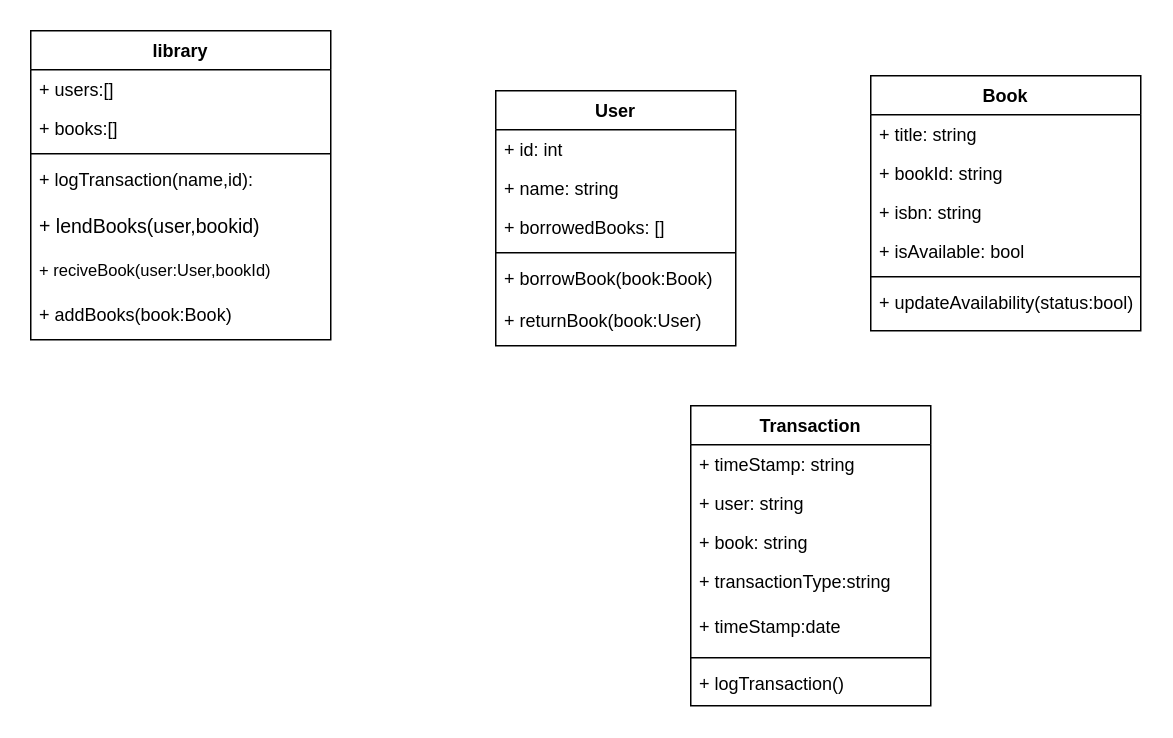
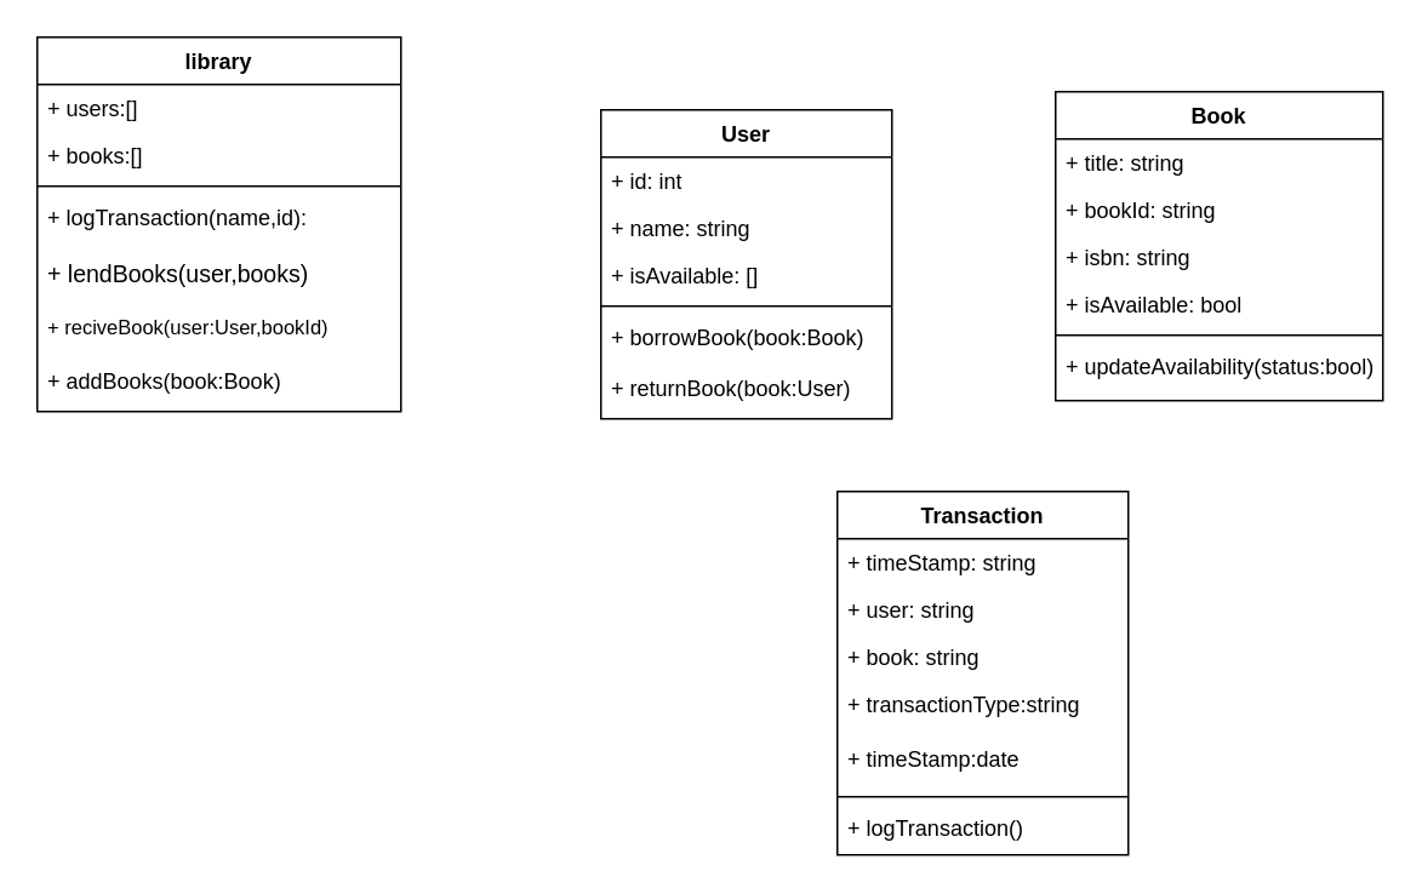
  <mxCell id="0" />
  <mxCell id="1" parent="0" />
  <mxCell id="2" value="library" style="swimlane;fontStyle=1;align=center;verticalAlign=top;childLayout=stackLayout;horizontal=1;startSize=26;horizontalStack=0;resizeParent=1;resizeParentMax=0;resizeLast=0;collapsible=1;marginBottom=0;whiteSpace=wrap;html=1;" vertex="1" parent="1"><mxGeometry x="20" y="20" width="200" height="206" as="geometry" /></mxCell>
  <mxCell id="3" value="+ users:[]" style="text;strokeColor=none;fillColor=none;align=left;verticalAlign=top;spacingLeft=4;spacingRight=4;overflow=hidden;rotatable=0;points=[[0,0.5],[1,0.5]];portConstraint=eastwest;whiteSpace=wrap;html=1;" vertex="1" parent="2"><mxGeometry y="26" width="200" height="26" as="geometry" /></mxCell>
  <mxCell id="4" value="+ books:[]" style="text;strokeColor=none;fillColor=none;align=left;verticalAlign=top;spacingLeft=4;spacingRight=4;overflow=hidden;rotatable=0;points=[[0,0.5],[1,0.5]];portConstraint=eastwest;whiteSpace=wrap;html=1;" vertex="1" parent="2"><mxGeometry y="52" width="200" height="26" as="geometry" /></mxCell>
  <mxCell id="5" value="" style="line;strokeWidth=1;fillColor=none;align=left;verticalAlign=middle;spacingTop=-1;spacingLeft=3;spacingRight=3;rotatable=0;labelPosition=right;points=[];portConstraint=eastwest;strokeColor=inherit;" vertex="1" parent="2"><mxGeometry y="78" width="200" height="8" as="geometry" /></mxCell>
  <mxCell id="6" value="+ logTransaction(name,id):&amp;nbsp;" style="text;strokeColor=none;fillColor=none;align=left;verticalAlign=top;spacingLeft=4;spacingRight=4;overflow=hidden;rotatable=0;points=[[0,0.5],[1,0.5]];portConstraint=eastwest;whiteSpace=wrap;html=1;" vertex="1" parent="2"><mxGeometry y="86" width="200" height="30" as="geometry" /></mxCell>
- <mxCell id="7" value="&lt;font style=&quot;font-size: 13px;&quot;&gt;+ lendBooks(user,bookid)&lt;/font&gt;" style="text;strokeColor=none;fillColor=none;align=left;verticalAlign=top;spacingLeft=4;spacingRight=4;overflow=hidden;rotatable=0;points=[[0,0.5],[1,0.5]];portConstraint=eastwest;whiteSpace=wrap;html=1;" vertex="1" parent="2"><mxGeometry y="116" width="200" height="30" as="geometry" /></mxCell>
+ <mxCell id="7" value="&lt;font style=&quot;font-size: 13px;&quot;&gt;+ lendBooks(user,books)&lt;/font&gt;" style="text;strokeColor=none;fillColor=none;align=left;verticalAlign=top;spacingLeft=4;spacingRight=4;overflow=hidden;rotatable=0;points=[[0,0.5],[1,0.5]];portConstraint=eastwest;whiteSpace=wrap;html=1;" vertex="1" parent="2"><mxGeometry y="116" width="200" height="30" as="geometry" /></mxCell>
  <mxCell id="8" value="&lt;font style=&quot;font-size: 11px;&quot;&gt;+ reciveBook(user:User,bookId)&amp;nbsp;&lt;/font&gt;" style="text;strokeColor=none;fillColor=none;align=left;verticalAlign=top;spacingLeft=4;spacingRight=4;overflow=hidden;rotatable=0;points=[[0,0.5],[1,0.5]];portConstraint=eastwest;whiteSpace=wrap;html=1;" vertex="1" parent="2"><mxGeometry y="146" width="200" height="30" as="geometry" /></mxCell>
  <mxCell id="9" value="+ addBooks(book:Book)&amp;nbsp;" style="text;strokeColor=none;fillColor=none;align=left;verticalAlign=top;spacingLeft=4;spacingRight=4;overflow=hidden;rotatable=0;points=[[0,0.5],[1,0.5]];portConstraint=eastwest;whiteSpace=wrap;html=1;" vertex="1" parent="2"><mxGeometry y="176" width="200" height="30" as="geometry" /></mxCell>
  <mxCell id="10" value="Book" style="swimlane;fontStyle=1;align=center;verticalAlign=top;childLayout=stackLayout;horizontal=1;startSize=26;horizontalStack=0;resizeParent=1;resizeParentMax=0;resizeLast=0;collapsible=1;marginBottom=0;whiteSpace=wrap;html=1;" vertex="1" parent="1"><mxGeometry x="580" y="50" width="180" height="170" as="geometry" /></mxCell>
  <mxCell id="11" value="+ title: string" style="text;strokeColor=none;fillColor=none;align=left;verticalAlign=top;spacingLeft=4;spacingRight=4;overflow=hidden;rotatable=0;points=[[0,0.5],[1,0.5]];portConstraint=eastwest;whiteSpace=wrap;html=1;" vertex="1" parent="10"><mxGeometry y="26" width="180" height="26" as="geometry" /></mxCell>
  <mxCell id="12" value="+ bookId: string" style="text;strokeColor=none;fillColor=none;align=left;verticalAlign=top;spacingLeft=4;spacingRight=4;overflow=hidden;rotatable=0;points=[[0,0.5],[1,0.5]];portConstraint=eastwest;whiteSpace=wrap;html=1;" vertex="1" parent="10"><mxGeometry y="52" width="180" height="26" as="geometry" /></mxCell>
  <mxCell id="13" value="+ isbn: string" style="text;strokeColor=none;fillColor=none;align=left;verticalAlign=top;spacingLeft=4;spacingRight=4;overflow=hidden;rotatable=0;points=[[0,0.5],[1,0.5]];portConstraint=eastwest;whiteSpace=wrap;html=1;" vertex="1" parent="10"><mxGeometry y="78" width="180" height="26" as="geometry" /></mxCell>
  <mxCell id="14" value="+ isAvailable: bool" style="text;strokeColor=none;fillColor=none;align=left;verticalAlign=top;spacingLeft=4;spacingRight=4;overflow=hidden;rotatable=0;points=[[0,0.5],[1,0.5]];portConstraint=eastwest;whiteSpace=wrap;html=1;" vertex="1" parent="10"><mxGeometry y="104" width="180" height="26" as="geometry" /></mxCell>
  <mxCell id="15" value="" style="line;strokeWidth=1;fillColor=none;align=left;verticalAlign=middle;spacingTop=-1;spacingLeft=3;spacingRight=3;rotatable=0;labelPosition=right;points=[];portConstraint=eastwest;strokeColor=inherit;" vertex="1" parent="10"><mxGeometry y="130" width="180" height="8" as="geometry" /></mxCell>
  <mxCell id="16" value="+ updateAvailability(status:bool)" style="text;strokeColor=none;fillColor=none;align=left;verticalAlign=top;spacingLeft=4;spacingRight=4;overflow=hidden;rotatable=0;points=[[0,0.5],[1,0.5]];portConstraint=eastwest;whiteSpace=wrap;html=1;" vertex="1" parent="10"><mxGeometry y="138" width="180" height="32" as="geometry" /></mxCell>
  <mxCell id="17" value="User" style="swimlane;fontStyle=1;align=center;verticalAlign=top;childLayout=stackLayout;horizontal=1;startSize=26;horizontalStack=0;resizeParent=1;resizeParentMax=0;resizeLast=0;collapsible=1;marginBottom=0;whiteSpace=wrap;html=1;" vertex="1" parent="1"><mxGeometry x="330" y="60" width="160" height="170" as="geometry" /></mxCell>
  <mxCell id="18" value="+ id: int&lt;div&gt;&amp;nbsp;&lt;/div&gt;" style="text;strokeColor=none;fillColor=none;align=left;verticalAlign=top;spacingLeft=4;spacingRight=4;overflow=hidden;rotatable=0;points=[[0,0.5],[1,0.5]];portConstraint=eastwest;whiteSpace=wrap;html=1;" vertex="1" parent="17"><mxGeometry y="26" width="160" height="26" as="geometry" /></mxCell>
  <mxCell id="19" value="+ name: string&lt;div&gt;&amp;nbsp;&lt;/div&gt;" style="text;strokeColor=none;fillColor=none;align=left;verticalAlign=top;spacingLeft=4;spacingRight=4;overflow=hidden;rotatable=0;points=[[0,0.5],[1,0.5]];portConstraint=eastwest;whiteSpace=wrap;html=1;" vertex="1" parent="17"><mxGeometry y="52" width="160" height="26" as="geometry" /></mxCell>
- <mxCell id="20" value="+ borrowedBooks: []&lt;div&gt;&amp;nbsp;&lt;/div&gt;" style="text;strokeColor=none;fillColor=none;align=left;verticalAlign=top;spacingLeft=4;spacingRight=4;overflow=hidden;rotatable=0;points=[[0,0.5],[1,0.5]];portConstraint=eastwest;whiteSpace=wrap;html=1;" vertex="1" parent="17"><mxGeometry y="78" width="160" height="26" as="geometry" /></mxCell>
+ <mxCell id="20" value="+ isAvailable: []&lt;div&gt;&amp;nbsp;&lt;/div&gt;" style="text;strokeColor=none;fillColor=none;align=left;verticalAlign=top;spacingLeft=4;spacingRight=4;overflow=hidden;rotatable=0;points=[[0,0.5],[1,0.5]];portConstraint=eastwest;whiteSpace=wrap;html=1;" vertex="1" parent="17"><mxGeometry y="78" width="160" height="26" as="geometry" /></mxCell>
  <mxCell id="21" value="" style="line;strokeWidth=1;fillColor=none;align=left;verticalAlign=middle;spacingTop=-1;spacingLeft=3;spacingRight=3;rotatable=0;labelPosition=right;points=[];portConstraint=eastwest;strokeColor=inherit;" vertex="1" parent="17"><mxGeometry y="104" width="160" height="8" as="geometry" /></mxCell>
  <mxCell id="22" value="+ borrowBook(book:Book)" style="text;strokeColor=none;fillColor=none;align=left;verticalAlign=top;spacingLeft=4;spacingRight=4;overflow=hidden;rotatable=0;points=[[0,0.5],[1,0.5]];portConstraint=eastwest;whiteSpace=wrap;html=1;" vertex="1" parent="17"><mxGeometry y="112" width="160" height="28" as="geometry" /></mxCell>
  <mxCell id="23" value="+ returnBook(book:User)" style="text;strokeColor=none;fillColor=none;align=left;verticalAlign=top;spacingLeft=4;spacingRight=4;overflow=hidden;rotatable=0;points=[[0,0.5],[1,0.5]];portConstraint=eastwest;whiteSpace=wrap;html=1;" vertex="1" parent="17"><mxGeometry y="140" width="160" height="30" as="geometry" /></mxCell>
  <mxCell id="24" value="Transaction" style="swimlane;fontStyle=1;align=center;verticalAlign=top;childLayout=stackLayout;horizontal=1;startSize=26;horizontalStack=0;resizeParent=1;resizeParentMax=0;resizeLast=0;collapsible=1;marginBottom=0;whiteSpace=wrap;html=1;" vertex="1" parent="1"><mxGeometry x="460" y="270" width="160" height="200" as="geometry" /></mxCell>
  <mxCell id="25" value="+ timeStamp: string&lt;div&gt;&amp;nbsp;&lt;/div&gt;" style="text;strokeColor=none;fillColor=none;align=left;verticalAlign=top;spacingLeft=4;spacingRight=4;overflow=hidden;rotatable=0;points=[[0,0.5],[1,0.5]];portConstraint=eastwest;whiteSpace=wrap;html=1;" vertex="1" parent="24"><mxGeometry y="26" width="160" height="26" as="geometry" /></mxCell>
  <mxCell id="26" value="+ user: string&lt;div&gt;&amp;nbsp;&lt;/div&gt;" style="text;strokeColor=none;fillColor=none;align=left;verticalAlign=top;spacingLeft=4;spacingRight=4;overflow=hidden;rotatable=0;points=[[0,0.5],[1,0.5]];portConstraint=eastwest;whiteSpace=wrap;html=1;" vertex="1" parent="24"><mxGeometry y="52" width="160" height="26" as="geometry" /></mxCell>
  <mxCell id="27" value="+ book: string&lt;div&gt;&amp;nbsp;&lt;/div&gt;" style="text;strokeColor=none;fillColor=none;align=left;verticalAlign=top;spacingLeft=4;spacingRight=4;overflow=hidden;rotatable=0;points=[[0,0.5],[1,0.5]];portConstraint=eastwest;whiteSpace=wrap;html=1;" vertex="1" parent="24"><mxGeometry y="78" width="160" height="26" as="geometry" /></mxCell>
  <mxCell id="28" value="+ transactionType:string" style="text;strokeColor=none;fillColor=none;align=left;verticalAlign=top;spacingLeft=4;spacingRight=4;overflow=hidden;rotatable=0;points=[[0,0.5],[1,0.5]];portConstraint=eastwest;whiteSpace=wrap;html=1;" vertex="1" parent="24"><mxGeometry y="104" width="160" height="30" as="geometry" /></mxCell>
  <mxCell id="29" value="+ timeStamp:date" style="text;strokeColor=none;fillColor=none;align=left;verticalAlign=top;spacingLeft=4;spacingRight=4;overflow=hidden;rotatable=0;points=[[0,0.5],[1,0.5]];portConstraint=eastwest;whiteSpace=wrap;html=1;" vertex="1" parent="24"><mxGeometry y="134" width="160" height="30" as="geometry" /></mxCell>
  <mxCell id="30" value="" style="line;strokeWidth=1;fillColor=none;align=left;verticalAlign=middle;spacingTop=-1;spacingLeft=3;spacingRight=3;rotatable=0;labelPosition=right;points=[];portConstraint=eastwest;strokeColor=inherit;" vertex="1" parent="24"><mxGeometry y="164" width="160" height="8" as="geometry" /></mxCell>
  <mxCell id="31" value="+ logTransaction()" style="text;strokeColor=none;fillColor=none;align=left;verticalAlign=top;spacingLeft=4;spacingRight=4;overflow=hidden;rotatable=0;points=[[0,0.5],[1,0.5]];portConstraint=eastwest;whiteSpace=wrap;html=1;" vertex="1" parent="24"><mxGeometry y="172" width="160" height="28" as="geometry" /></mxCell>
